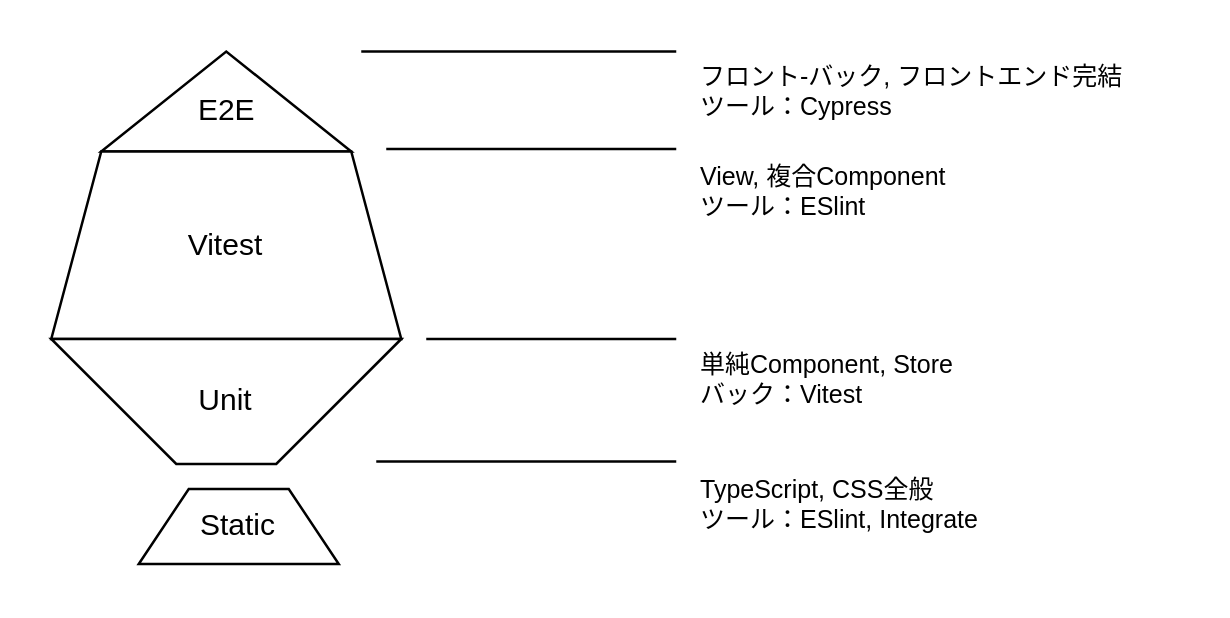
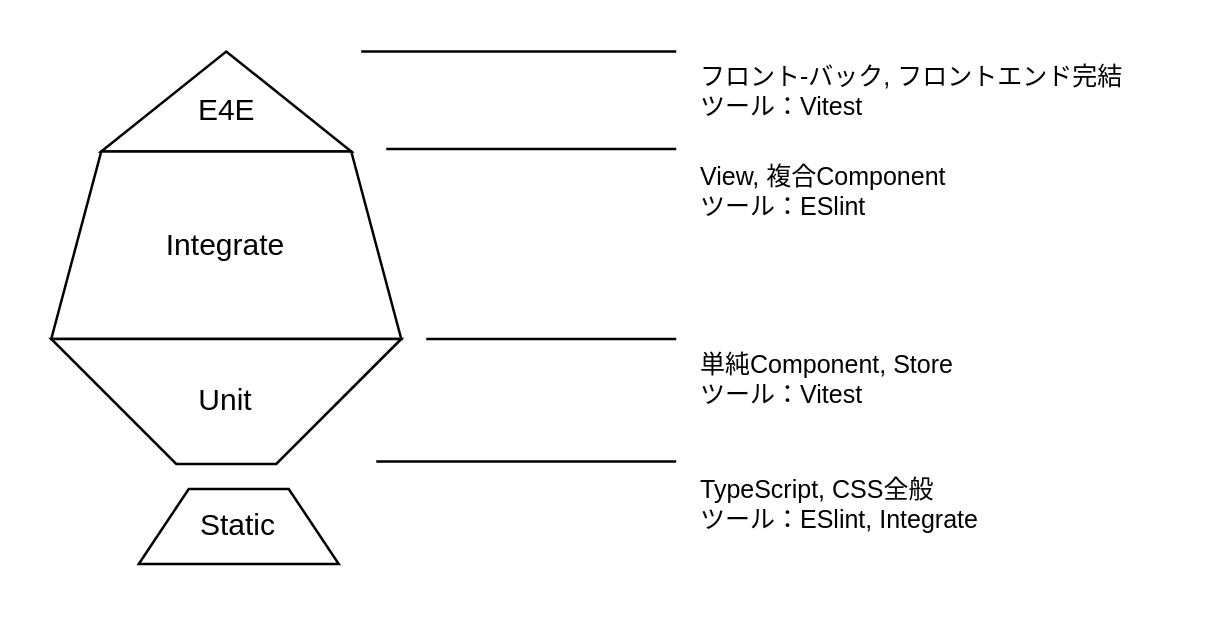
  <mxCell id="0" />
  <mxCell id="1" parent="0" />
- <mxCell id="2" value="E2E" style="verticalLabelPosition=middle;verticalAlign=middle;html=1;shape=mxgraph.basic.acute_triangle;dx=0.5;labelPosition=center;align=center;spacing=0;spacingTop=8;" vertex="1" parent="1"><mxGeometry x="40" y="20" width="100" height="40" as="geometry" /></mxCell>
- <mxCell id="3" value="Vitest" style="shape=trapezoid;perimeter=trapezoidPerimeter;whiteSpace=wrap;html=1;fixedSize=1;size=20;" vertex="1" parent="1"><mxGeometry x="20" y="60" width="140" height="75" as="geometry" /></mxCell>
+ <mxCell id="2" value="E4E" style="verticalLabelPosition=middle;verticalAlign=middle;html=1;shape=mxgraph.basic.acute_triangle;dx=0.5;labelPosition=center;align=center;spacing=0;spacingTop=8;" vertex="1" parent="1"><mxGeometry x="40" y="20" width="100" height="40" as="geometry" /></mxCell>
+ <mxCell id="3" value="Integrate" style="shape=trapezoid;perimeter=trapezoidPerimeter;whiteSpace=wrap;html=1;fixedSize=1;size=20;" vertex="1" parent="1"><mxGeometry x="20" y="60" width="140" height="75" as="geometry" /></mxCell>
  <mxCell id="4" value="Unit" style="shape=trapezoid;perimeter=trapezoidPerimeter;whiteSpace=wrap;fixedSize=1;size=50;rotation=0;html=1;direction=west;" vertex="1" parent="1"><mxGeometry x="20" y="135" width="140" height="50" as="geometry" /></mxCell>
  <mxCell id="5" value="Static" style="shape=trapezoid;perimeter=trapezoidPerimeter;whiteSpace=wrap;html=1;fixedSize=1;size=20;" vertex="1" parent="1"><mxGeometry x="55" y="195" width="80" height="30" as="geometry" /></mxCell>
  <mxCell id="6" value="" style="endArrow=none;html=1;" edge="1" parent="1"><mxGeometry width="50" height="50" relative="1" as="geometry"><mxPoint x="144" y="20" as="sourcePoint" /><mxPoint x="270" y="20" as="targetPoint" /></mxGeometry></mxCell>
  <mxCell id="7" value="" style="endArrow=none;html=1;" edge="1" parent="1"><mxGeometry width="50" height="50" relative="1" as="geometry"><mxPoint x="154" y="59" as="sourcePoint" /><mxPoint x="270" y="59" as="targetPoint" /></mxGeometry></mxCell>
  <mxCell id="8" value="" style="endArrow=none;html=1;" edge="1" parent="1"><mxGeometry width="50" height="50" relative="1" as="geometry"><mxPoint x="170" y="135" as="sourcePoint" /><mxPoint x="270" y="135" as="targetPoint" /></mxGeometry></mxCell>
  <mxCell id="9" value="" style="endArrow=none;html=1;" edge="1" parent="1"><mxGeometry width="50" height="50" relative="1" as="geometry"><mxPoint x="150" y="184" as="sourcePoint" /><mxPoint x="270" y="184" as="targetPoint" /></mxGeometry></mxCell>
  <mxCell id="10" value="View, 複合Component&lt;br style=&quot;font-size: 10px;&quot;&gt;ツール：ESlint" style="text;html=1;strokeColor=none;fillColor=none;align=left;verticalAlign=top;whiteSpace=wrap;rounded=0;fontSize=10;spacing=0;" vertex="1" parent="1"><mxGeometry x="280" y="60" width="130" height="40" as="geometry" /></mxCell>
- <mxCell id="11" value="単純Component, Store&lt;br style=&quot;font-size: 10px;&quot;&gt;バック：Vitest" style="text;html=1;strokeColor=none;fillColor=none;align=left;verticalAlign=top;whiteSpace=wrap;rounded=0;fontSize=10;spacing=0;" vertex="1" parent="1"><mxGeometry x="280" y="135" width="130" height="40" as="geometry" /></mxCell>
- <mxCell id="12" value="フロント-バック, フロントエンド完結&lt;br&gt;ツール：Cypress" style="text;html=1;strokeColor=none;fillColor=none;align=left;verticalAlign=top;whiteSpace=wrap;rounded=0;fontSize=10;spacing=0;labelPosition=center;verticalLabelPosition=middle;horizontal=1;" vertex="1" parent="1"><mxGeometry x="280" y="20" width="190" height="40" as="geometry" /></mxCell>
+ <mxCell id="11" value="単純Component, Store&lt;br style=&quot;font-size: 10px;&quot;&gt;ツール：Vitest" style="text;html=1;strokeColor=none;fillColor=none;align=left;verticalAlign=top;whiteSpace=wrap;rounded=0;fontSize=10;spacing=0;" vertex="1" parent="1"><mxGeometry x="280" y="135" width="130" height="40" as="geometry" /></mxCell>
+ <mxCell id="12" value="フロント-バック, フロントエンド完結&lt;br&gt;ツール：Vitest" style="text;html=1;strokeColor=none;fillColor=none;align=left;verticalAlign=top;whiteSpace=wrap;rounded=0;fontSize=10;spacing=0;labelPosition=center;verticalLabelPosition=middle;horizontal=1;" vertex="1" parent="1"><mxGeometry x="280" y="20" width="190" height="40" as="geometry" /></mxCell>
  <mxCell id="13" value="TypeScript, CSS全般&lt;br style=&quot;font-size: 10px&quot;&gt;ツール：ESlint, Integrate" style="text;html=1;strokeColor=none;fillColor=none;align=left;verticalAlign=top;whiteSpace=wrap;rounded=0;fontSize=10;spacing=0;" vertex="1" parent="1"><mxGeometry x="280" y="185" width="130" height="40" as="geometry" /></mxCell>
